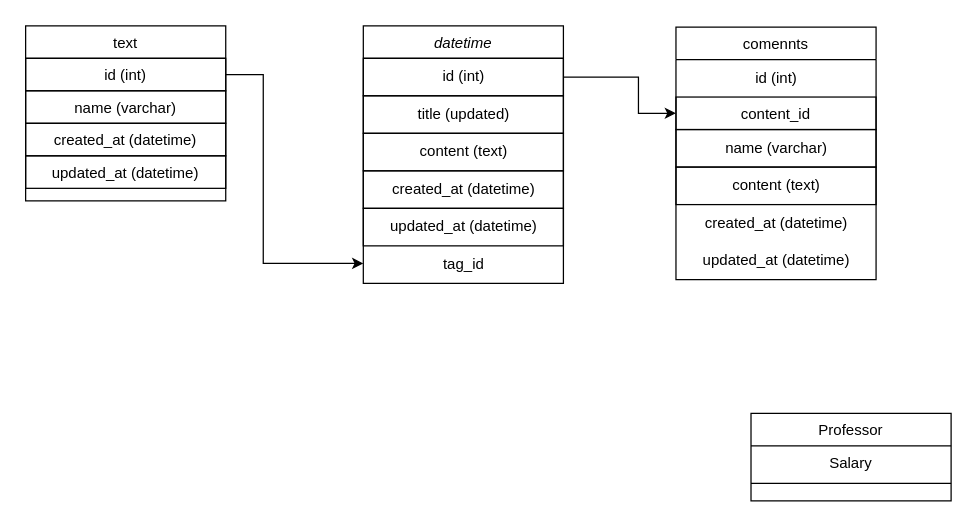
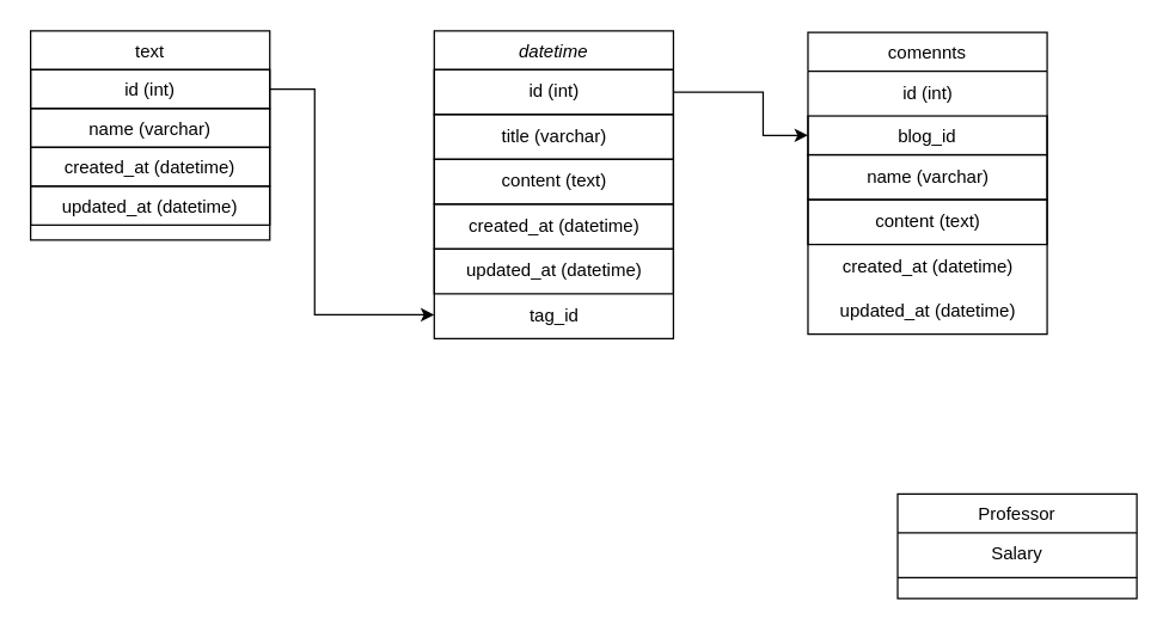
  <mxCell id="0" />
  <mxCell id="1" parent="0" />
  <mxCell id="2" value="datetime" style="swimlane;fontStyle=2;align=center;verticalAlign=top;childLayout=stackLayout;horizontal=1;startSize=26;horizontalStack=0;resizeParent=1;resizeLast=0;collapsible=1;marginBottom=0;rounded=0;shadow=0;strokeWidth=1;swimlaneLine=1;strokeColor=default;" parent="1" vertex="1"><mxGeometry x="290" y="20" width="160" height="206" as="geometry"><mxRectangle x="230" y="140" width="160" height="26" as="alternateBounds" /></mxGeometry></mxCell>
  <mxCell id="3" value="id (int)" style="text;html=1;align=center;verticalAlign=middle;resizable=0;points=[];autosize=1;strokeColor=default;fillColor=none;swimlaneLine=1;rounded=0;" vertex="1" parent="2"><mxGeometry y="26" width="160" height="30" as="geometry" /></mxCell>
- <mxCell id="4" value="title (updated)" style="text;html=1;align=center;verticalAlign=middle;resizable=0;points=[];autosize=1;strokeColor=default;fillColor=none;swimlaneLine=1;rounded=0;" vertex="1" parent="2"><mxGeometry y="56" width="160" height="30" as="geometry" /></mxCell>
+ <mxCell id="4" value="title (varchar)" style="text;html=1;align=center;verticalAlign=middle;resizable=0;points=[];autosize=1;strokeColor=default;fillColor=none;swimlaneLine=1;rounded=0;" vertex="1" parent="2"><mxGeometry y="56" width="160" height="30" as="geometry" /></mxCell>
  <mxCell id="5" value="content (text)" style="text;html=1;align=center;verticalAlign=middle;resizable=0;points=[];autosize=1;strokeColor=default;fillColor=none;swimlaneLine=1;rounded=0;" vertex="1" parent="2"><mxGeometry y="86" width="160" height="30" as="geometry" /></mxCell>
  <mxCell id="6" value="created_at (datetime)" style="text;html=1;align=center;verticalAlign=middle;resizable=0;points=[];autosize=1;strokeColor=default;fillColor=none;swimlaneLine=1;rounded=0;" vertex="1" parent="2"><mxGeometry y="116" width="160" height="30" as="geometry" /></mxCell>
  <mxCell id="7" value="updated_at (datetime)" style="text;html=1;align=center;verticalAlign=middle;resizable=0;points=[];autosize=1;strokeColor=default;fillColor=none;swimlaneLine=1;rounded=0;" vertex="1" parent="2"><mxGeometry y="146" width="160" height="30" as="geometry" /></mxCell>
  <mxCell id="8" value="tag_id&lt;br&gt;" style="text;html=1;align=center;verticalAlign=middle;resizable=0;points=[];autosize=1;strokeColor=none;fillColor=none;" vertex="1" parent="2"><mxGeometry y="176" width="160" height="30" as="geometry" /></mxCell>
  <mxCell id="9" value="comennts" style="swimlane;fontStyle=0;align=center;verticalAlign=top;childLayout=stackLayout;horizontal=1;startSize=26;horizontalStack=0;resizeParent=1;resizeLast=0;collapsible=1;marginBottom=0;rounded=0;shadow=0;strokeWidth=1;strokeColor=default;" parent="1" vertex="1"><mxGeometry x="540" y="21" width="160" height="202" as="geometry"><mxRectangle x="130" y="380" width="160" height="26" as="alternateBounds" /></mxGeometry></mxCell>
  <mxCell id="10" value="id (int)" style="text;html=1;align=center;verticalAlign=middle;resizable=0;points=[];autosize=1;strokeColor=none;fillColor=none;" vertex="1" parent="9"><mxGeometry y="26" width="160" height="30" as="geometry" /></mxCell>
- <mxCell id="11" value="content_id" style="text;align=center;verticalAlign=top;spacingLeft=4;spacingRight=4;overflow=hidden;rotatable=0;points=[[0,0.5],[1,0.5]];portConstraint=eastwest;strokeColor=default;" parent="9" vertex="1"><mxGeometry y="56" width="160" height="26" as="geometry" /></mxCell>
+ <mxCell id="11" value="blog_id" style="text;align=center;verticalAlign=top;spacingLeft=4;spacingRight=4;overflow=hidden;rotatable=0;points=[[0,0.5],[1,0.5]];portConstraint=eastwest;strokeColor=default;" parent="9" vertex="1"><mxGeometry y="56" width="160" height="26" as="geometry" /></mxCell>
  <mxCell id="12" value="name (varchar)" style="text;html=1;align=center;verticalAlign=middle;resizable=0;points=[];autosize=1;strokeColor=default;fillColor=none;" vertex="1" parent="9"><mxGeometry y="82" width="160" height="30" as="geometry" /></mxCell>
  <mxCell id="13" value="content (text)" style="text;html=1;align=center;verticalAlign=middle;resizable=0;points=[];autosize=1;strokeColor=default;fillColor=none;" vertex="1" parent="9"><mxGeometry y="112" width="160" height="30" as="geometry" /></mxCell>
  <mxCell id="14" value="created_at (datetime)" style="text;html=1;align=center;verticalAlign=middle;resizable=0;points=[];autosize=1;strokeColor=none;fillColor=none;" vertex="1" parent="9"><mxGeometry y="142" width="160" height="30" as="geometry" /></mxCell>
  <mxCell id="15" value="updated_at (datetime)" style="text;html=1;align=center;verticalAlign=middle;resizable=0;points=[];autosize=1;strokeColor=none;fillColor=none;" vertex="1" parent="9"><mxGeometry y="172" width="160" height="30" as="geometry" /></mxCell>
  <mxCell id="16" value="Professor" style="swimlane;fontStyle=0;align=center;verticalAlign=top;childLayout=stackLayout;horizontal=1;startSize=26;horizontalStack=0;resizeParent=1;resizeLast=0;collapsible=1;marginBottom=0;rounded=0;shadow=0;strokeWidth=1;" parent="1" vertex="1"><mxGeometry x="600" y="330" width="160" height="70" as="geometry"><mxRectangle x="340" y="380" width="170" height="26" as="alternateBounds" /></mxGeometry></mxCell>
  <mxCell id="17" value="Salary" style="text;align=center;verticalAlign=top;spacingLeft=4;spacingRight=4;overflow=hidden;rotatable=0;points=[[0,0.5],[1,0.5]];portConstraint=eastwest;" parent="16" vertex="1"><mxGeometry y="26" width="160" height="26" as="geometry" /></mxCell>
  <mxCell id="18" value="" style="line;html=1;strokeWidth=1;align=center;verticalAlign=middle;spacingTop=-1;spacingLeft=3;spacingRight=3;rotatable=0;labelPosition=right;points=[];portConstraint=eastwest;" parent="16" vertex="1"><mxGeometry y="52" width="160" height="8" as="geometry" /></mxCell>
  <mxCell id="19" value="text" style="swimlane;fontStyle=0;align=center;verticalAlign=top;childLayout=stackLayout;horizontal=1;startSize=26;horizontalStack=0;resizeParent=1;resizeLast=0;collapsible=1;marginBottom=0;rounded=0;shadow=0;strokeWidth=1;swimlaneLine=1;strokeColor=default;" parent="1" vertex="1"><mxGeometry x="20" y="20" width="160" height="140" as="geometry"><mxRectangle x="550" y="140" width="160" height="26" as="alternateBounds" /></mxGeometry></mxCell>
  <mxCell id="20" value="id (int)" style="text;align=center;verticalAlign=top;spacingLeft=4;spacingRight=4;overflow=hidden;rotatable=0;points=[[0,0.5],[1,0.5]];portConstraint=eastwest;rounded=0;shadow=0;html=0;swimlaneLine=1;strokeColor=default;" vertex="1" parent="19"><mxGeometry y="26" width="160" height="26" as="geometry" /></mxCell>
  <mxCell id="21" value="name (varchar)" style="text;align=center;verticalAlign=top;spacingLeft=4;spacingRight=4;overflow=hidden;rotatable=0;points=[[0,0.5],[1,0.5]];portConstraint=eastwest;rounded=0;shadow=0;html=0;swimlaneLine=1;strokeColor=default;" parent="19" vertex="1"><mxGeometry y="52" width="160" height="26" as="geometry" /></mxCell>
  <mxCell id="22" value="created_at (datetime)" style="text;align=center;verticalAlign=top;spacingLeft=4;spacingRight=4;overflow=hidden;rotatable=0;points=[[0,0.5],[1,0.5]];portConstraint=eastwest;rounded=0;shadow=0;html=0;swimlaneLine=1;strokeColor=default;" parent="19" vertex="1"><mxGeometry y="78" width="160" height="26" as="geometry" /></mxCell>
  <mxCell id="23" value="updated_at (datetime)" style="text;align=center;verticalAlign=top;spacingLeft=4;spacingRight=4;overflow=hidden;rotatable=0;points=[[0,0.5],[1,0.5]];portConstraint=eastwest;swimlaneLine=1;strokeColor=default;" parent="19" vertex="1"><mxGeometry y="104" width="160" height="26" as="geometry" /></mxCell>
  <mxCell id="24" style="edgeStyle=orthogonalEdgeStyle;rounded=0;orthogonalLoop=1;jettySize=auto;html=1;entryX=0;entryY=0.467;entryDx=0;entryDy=0;entryPerimeter=0;" edge="1" parent="1" source="20" target="8"><mxGeometry relative="1" as="geometry"><mxPoint x="280" y="200" as="targetPoint" /><Array as="points"><mxPoint x="210" y="59" /><mxPoint x="210" y="210" /></Array></mxGeometry></mxCell>
  <mxCell id="25" style="edgeStyle=orthogonalEdgeStyle;rounded=0;orthogonalLoop=1;jettySize=auto;html=1;entryX=0;entryY=0.5;entryDx=0;entryDy=0;" edge="1" parent="1" source="3" target="11"><mxGeometry relative="1" as="geometry"><mxPoint x="530" y="100" as="targetPoint" /><Array as="points"><mxPoint x="510" y="61" /><mxPoint x="510" y="90" /></Array></mxGeometry></mxCell>
